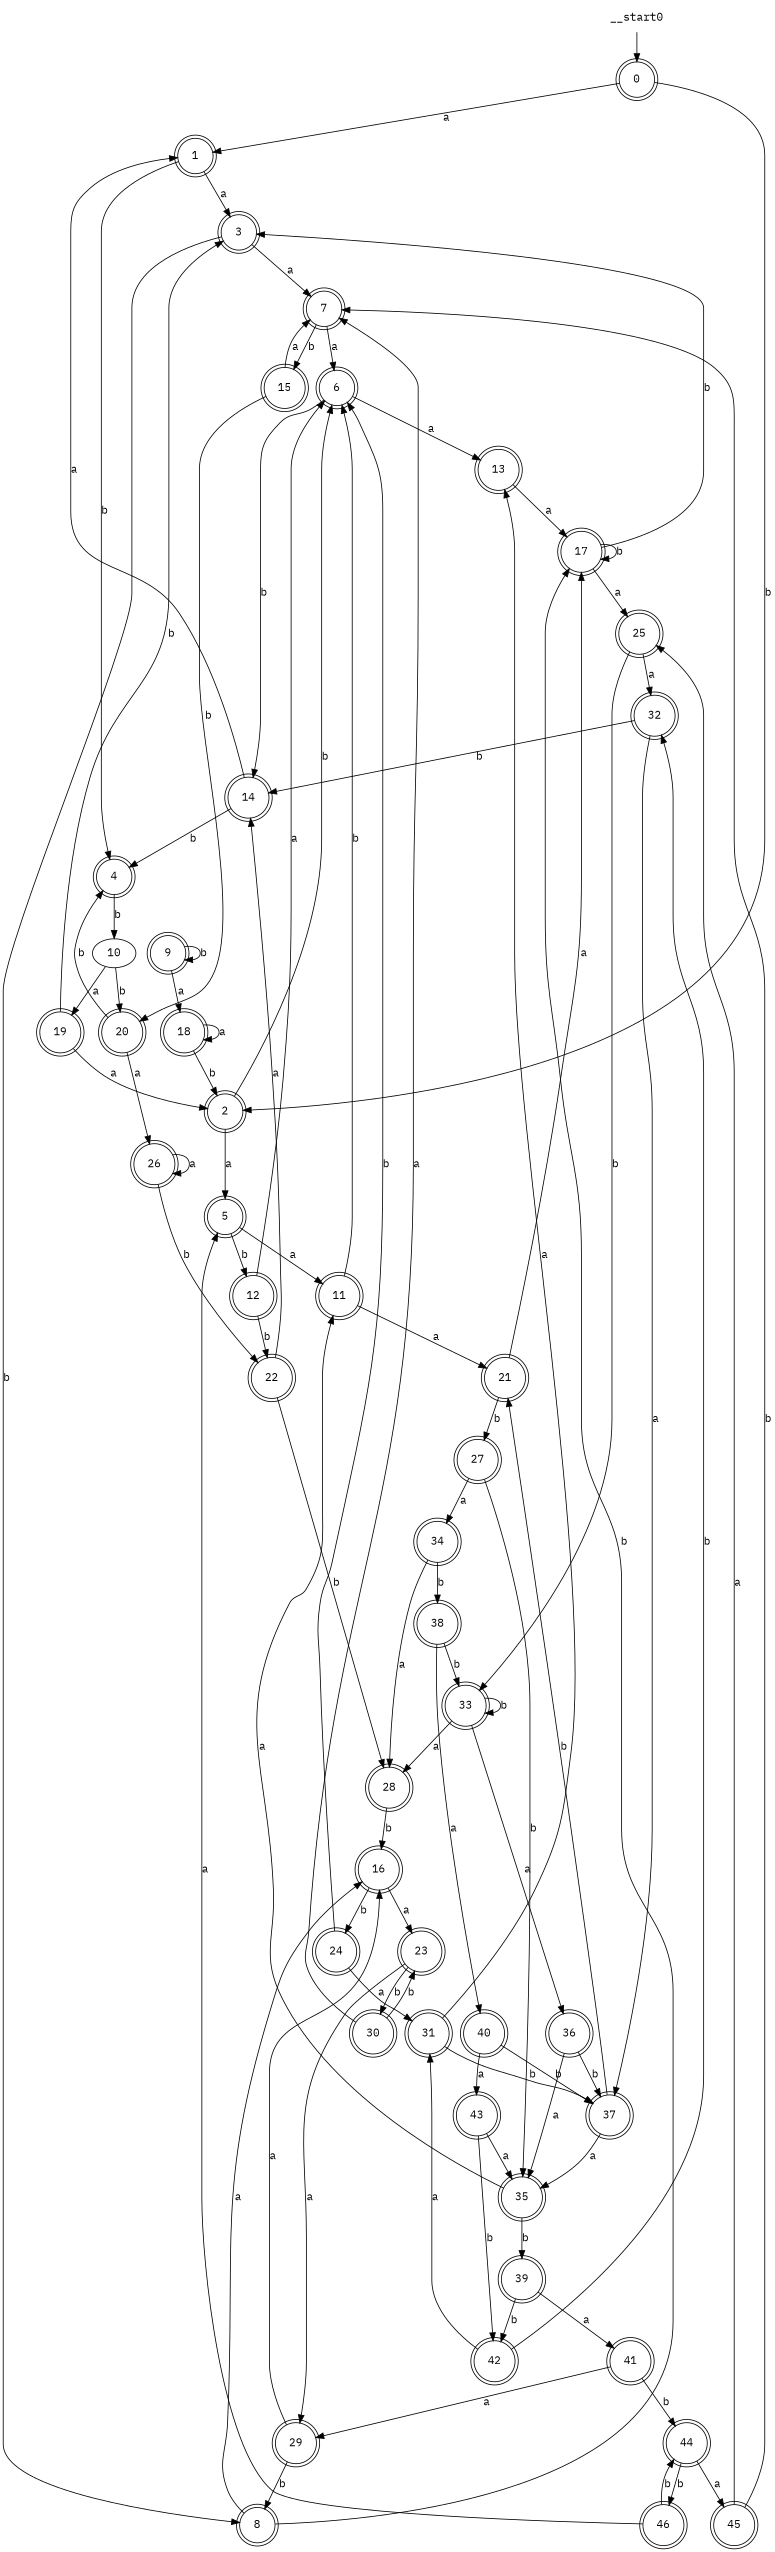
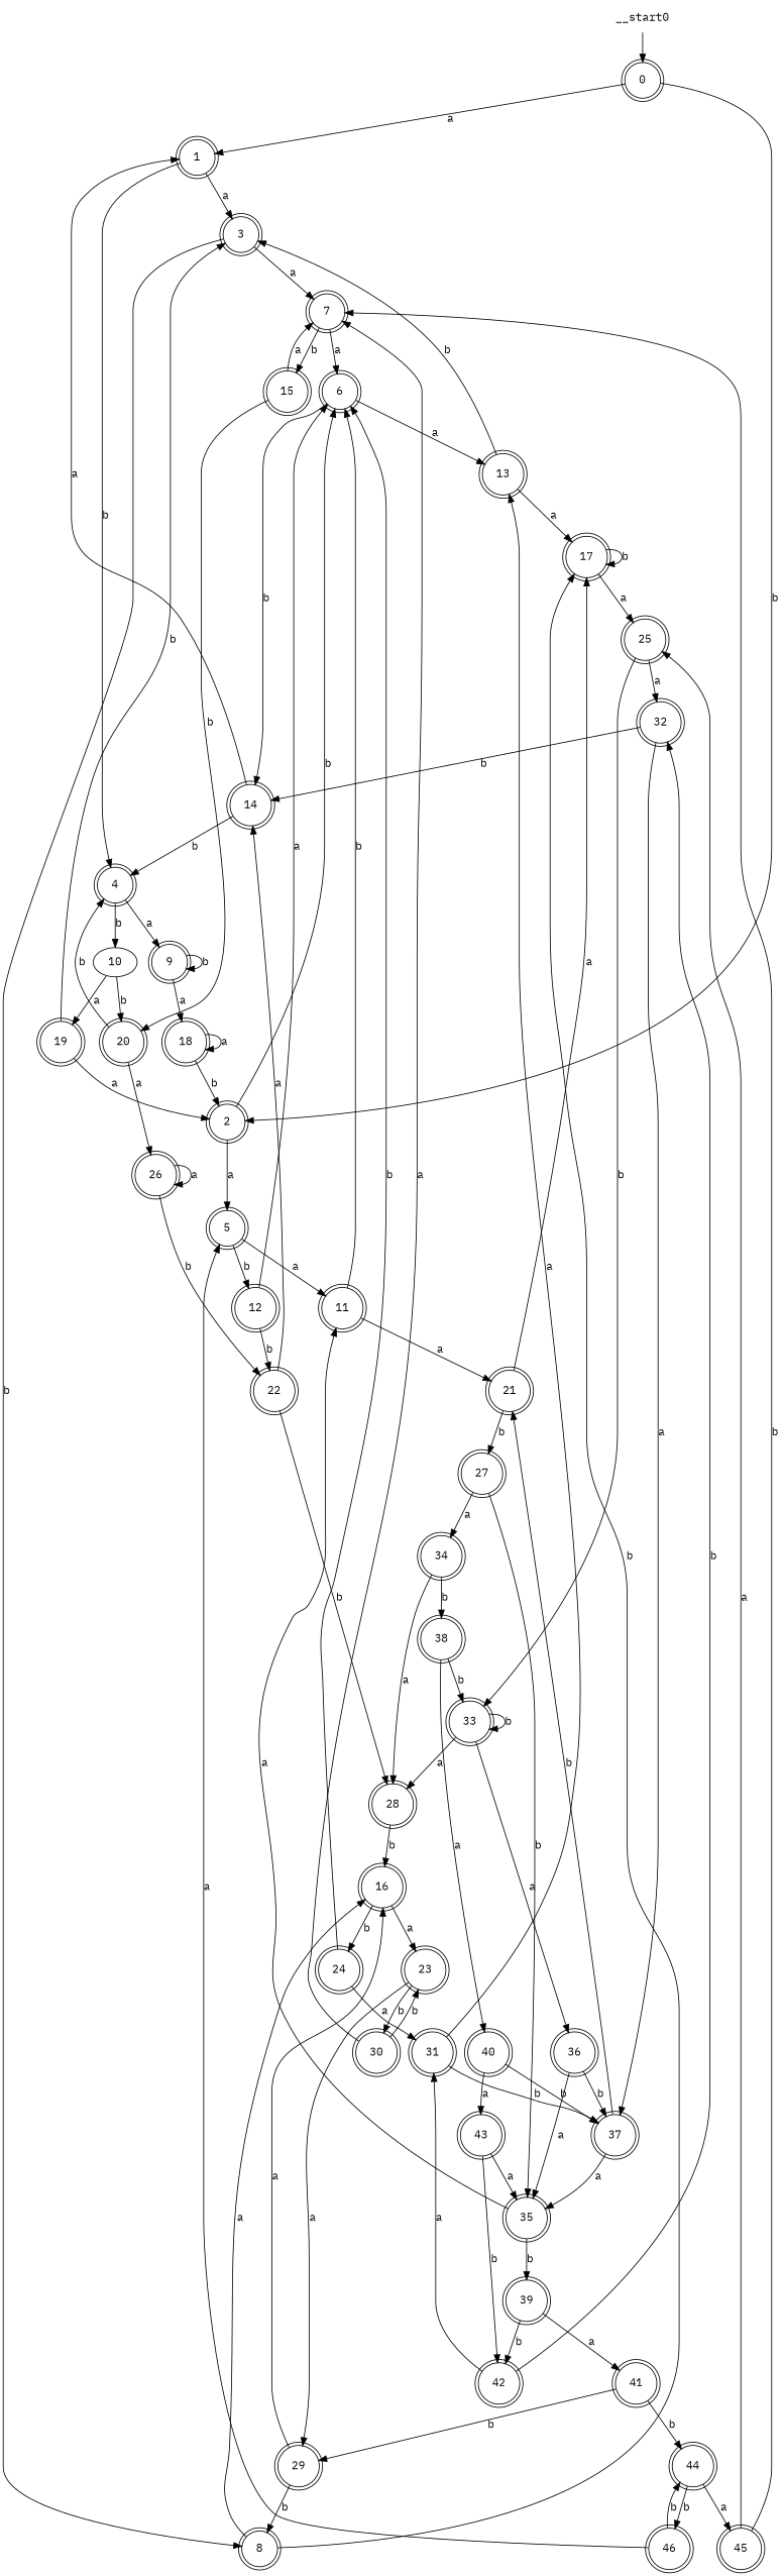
  digraph {
    fontname="IBM Plex Mono"
    node [fontname="IBM Plex Mono" shape=doublecircle]
    edge [fontname="IBM Plex Mono"]
    __start0 [shape=none]
    0
    1
    2
    3
    4
    5
    6
    7
    8
    9
    10 [shape=""]
    11
    12
    13
    14
    15
    16
    17
    18
    19
    20
    21
    22
    23
    24
    25
    26
    27
    28
    29
    30
    31
    32
    33
    34
    35
    37
    36
    38
    39
    40
    41
    42
    43
    44
    45
    46
    __start0 -> 0
    0 -> 1 [label=a]
    0 -> 2 [label=b]
    1 -> 3 [label=a]
    1 -> 4 [label=b]
    2 -> 5 [label=a]
    2 -> 6 [label=b]
    3 -> 7 [label=a]
    3 -> 8 [label=b]
+   4 -> 9 [label=a]
    4 -> 10 [label=b]
    5 -> 11 [label=a]
    5 -> 12 [label=b]
    6 -> 13 [label=a]
    6 -> 14 [label=b]
    7 -> 6 [label=a]
    7 -> 15 [label=b]
    8 -> 16 [label=a]
    8 -> 17 [label=b]
    9 -> 9 [label=b]
    9 -> 18 [label=a]
    10 -> 19 [label=a]
    10 -> 20 [label=b]
    11 -> 6 [label=b]
    11 -> 21 [label=a]
    12 -> 6 [label=a]
    12 -> 22 [label=b]
-   17 -> 3 [label=b]
+   13 -> 3 [label=b]
    13 -> 17 [label=a]
    14 -> 1 [label=a]
    14 -> 4 [label=b]
    15 -> 7 [label=a]
    15 -> 20 [label=b]
    16 -> 23 [label=a]
    16 -> 24 [label=b]
    17 -> 17 [label=b]
    17 -> 25 [label=a]
    18 -> 2 [label=b]
    18 -> 18 [label=a]
    19 -> 2 [label=a]
    19 -> 3 [label=b]
    20 -> 4 [label=b]
    20 -> 26 [label=a]
    21 -> 17 [label=a]
    21 -> 27 [label=b]
    22 -> 14 [label=a]
    22 -> 28 [label=b]
    23 -> 29 [label=a]
    23 -> 30 [label=b]
    24 -> 6 [label=b]
    24 -> 31 [label=a]
    25 -> 32 [label=a]
    25 -> 33 [label=b]
    26 -> 22 [label=b]
    26 -> 26 [label=a]
    27 -> 34 [label=a]
    27 -> 35 [label=b]
    28 -> 16 [label=b]
    29 -> 8 [label=b]
    29 -> 16 [label=a]
    30 -> 7 [label=a]
    30 -> 23 [label=b]
    31 -> 13 [label=a]
    31 -> 37 [label=b]
    32 -> 14 [label=b]
    32 -> 37 [label=a]
    33 -> 28 [label=a]
    33 -> 33 [label=b]
    33 -> 36 [label=a]
    34 -> 28 [label=a]
    34 -> 38 [label=b]
    35 -> 11 [label=a]
    35 -> 39 [label=b]
    37 -> 21 [label=b]
    37 -> 35 [label=a]
    36 -> 35 [label=a]
    36 -> 37 [label=b]
    38 -> 33 [label=b]
    38 -> 40 [label=a]
    39 -> 41 [label=a]
    39 -> 42 [label=b]
    40 -> 37 [label=b]
    40 -> 43 [label=a]
-   41 -> 29 [label=a]
+   41 -> 29 [label=b]
    41 -> 44 [label=b]
    42 -> 31 [label=a]
    42 -> 32 [label=b]
    43 -> 35 [label=a]
    43 -> 42 [label=b]
    44 -> 45 [label=a]
    44 -> 46 [label=b]
    45 -> 7 [label=b]
    45 -> 25 [label=a]
    46 -> 5 [label=a]
    46 -> 44 [label=b]
  }
